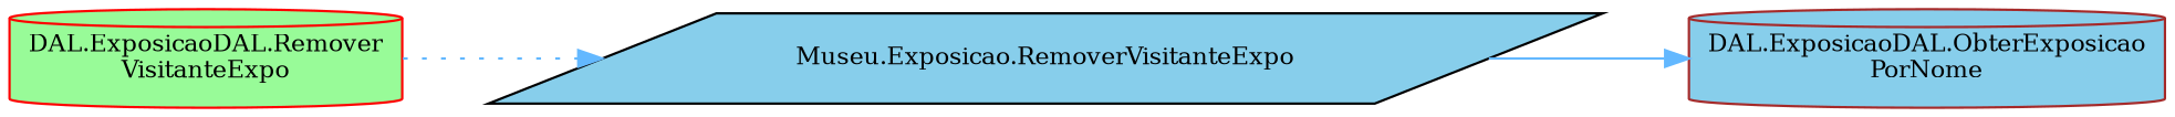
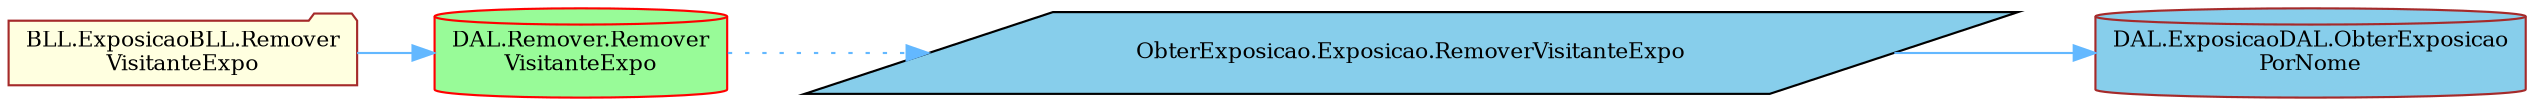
  digraph {
    fontname="DejaVu Serif"
    rankdir=LR
    node [color=brown fillcolor=skyblue fontname="DejaVu Serif" fontsize=10 shape=cylinder style=filled]
    edge [color=steelblue1 fontname="DejaVu Serif" fontsize=10 labelfontname=Helvetica labelfontsize=10 style=solid]
-   n2 [color=red fillcolor=palegreen height=0.2 label="DAL.ExposicaoDAL.Remover\lVisitanteExpo" width=0.4]
-   n3 [color=black height=0.2 label="Museu.Exposicao.RemoverVisitanteExpo" shape=parallelogram width=0.4]
+   n1 [fillcolor=lightyellow fontcolor=black height=0.2 label="BLL.ExposicaoBLL.Remover\lVisitanteExpo" shape=folder width=0.4]
+   n2 [color=red fillcolor=palegreen height=0.2 label="DAL.Remover.Remover\lVisitanteExpo" width=0.4]
+   n3 [color=black height=0.2 label="ObterExposicao.Exposicao.RemoverVisitanteExpo" shape=parallelogram width=0.4]
    n4 [height=0.2 label="DAL.ExposicaoDAL.ObterExposicao\lPorNome" width=0.4]
+   n1 -> n2
    n2 -> n3 [style=dotted]
    n3 -> n4
  }
